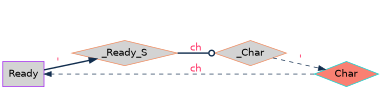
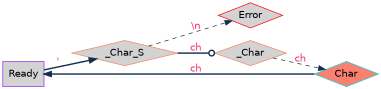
  digraph {
    fontname="DejaVu Sans"
    rankdir=LR
    node [color="#f08a5d" fillcolor=lightgrey fontcolor=black fontname="DejaVu Sans" shape=diamond style=filled]
    edge [arrowhead=normal color="#112d4e" fontcolor="#ff2e63" fontname="DejaVu Sans" style=bold]
    Ready [color=purple shape=box]
-   _Char_S [label=_Ready_S]
+   _Char_S
+   Error [color=red]
    _Char
    Char [color="#08d9d6" fillcolor=salmon]
    Ready -> _Char_S [label="'"]
+   _Char_S -> Error [label="\\n" style=dashed]
    _Char_S -> _Char [arrowhead=odot label=ch]
-   _Char -> Char [label="'" style=dashed]
-   Char -> Ready [label=ch style=dashed]
+   _Char -> Char [label=ch style=dashed]
+   Char -> Ready [label=ch]
  }
